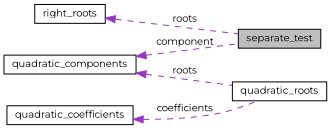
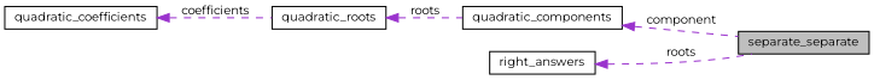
  digraph {
    fontname=Montserrat
    rankdir=LR
    node [color=black fillcolor=white fontname=Montserrat fontsize=10 shape=record style=filled]
    edge [color=darkorchid3 dir=back fontname=Montserrat fontsize=10 labelfontname=Helvetica labelfontsize=10 style=dashed]
-   n1 [fillcolor=grey75 fontcolor=black height=0.2 label=separate_test width=0.4]
+   n1 [fillcolor=grey75 fontcolor=black height=0.2 label=separate_separate width=0.4]
    n2 [height=0.2 label=quadratic_components width=0.4]
    n3 [height=0.2 label=quadratic_coefficients width=0.4]
    n4 [height=0.2 label=quadratic_roots width=0.4]
-   n5 [height=0.2 label=right_roots width=0.4]
+   n5 [height=0.2 label=right_answers width=0.4]
    n2 -> n1 [label=" component"]
    n3 -> n4 [label=" coefficients"]
-   n2 -> n4 [label=" roots"]
+   n4 -> n2 [label=" roots"]
    n5 -> n1 [label=" roots"]
  }
